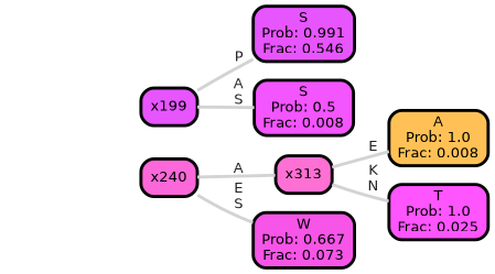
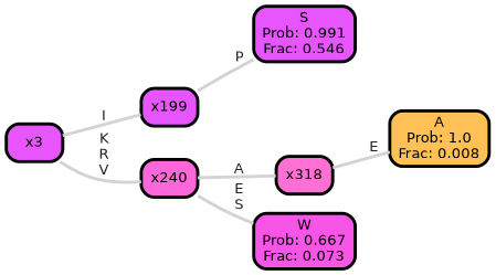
  graph {
    rankdir=LR
    ranksep="0 equally"
    splines=straight
    node [color=black fillcolor="#e755ff" fontcolor=black fontname=helvetica penwidth=3 shape=box style="filled, rounded"]
    edge [color=lightgray fontcolor=grey14 fontname=helvetica fontweight=bold penwidth=3]
    n1 [label="S\nProb: 0.991\nFrac: 0.546"]
    n2 [label=x199]
-   n3 [fillcolor="#f355ff" label="S\nProb: 0.5\nFrac: 0.008"]
+   n4 [fillcolor="#e855fd" label=x3]
    n5 [fillcolor="#fc68d9" label=x240]
-   n6 [fillcolor="#ff70d4" label=x313]
+   n6 [fillcolor="#ff70d4" label=x318]
    n7 [fillcolor="#f755e7" label="W\nProb: 0.667\nFrac: 0.073"]
    n8 [fillcolor="#ffc155" label="A\nProb: 1.0\nFrac: 0.008"]
-   n9 [fillcolor="#ff55ff" label="T\nProb: 1.0\nFrac: 0.025"]
    subgraph sub_1 {
      rank=same
    }
    n2 -- n1 [label=" P"]
-   n2 -- n3 [label=" A\n S"]
+   n4 -- n2 [label=" I"]
+   n4 -- n5 [label=" K\n R\n V"]
    n5 -- n6 [label=" A"]
    n5 -- n7 [label=" E\n S"]
    n6 -- n8 [label=" E"]
-   n6 -- n9 [label=" K\n N"]
  }
